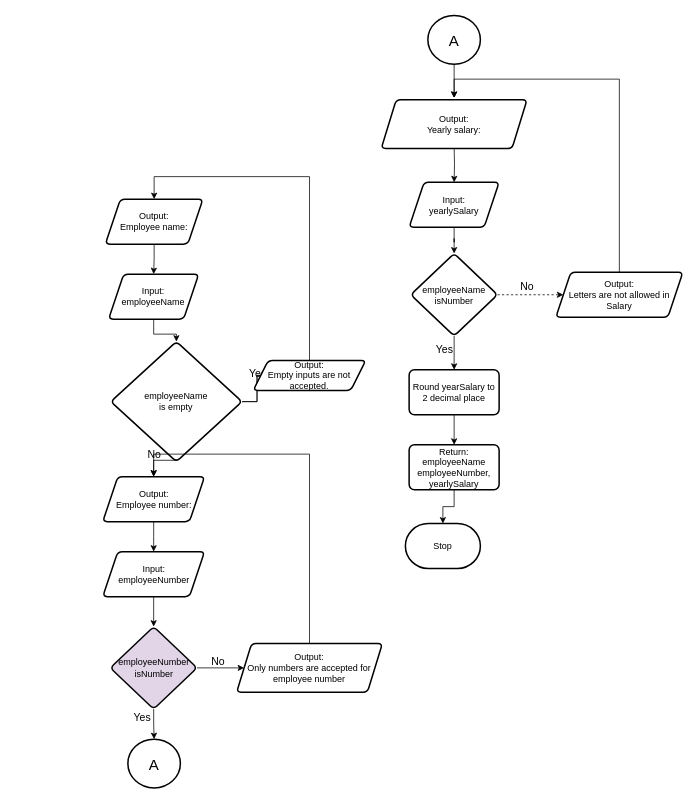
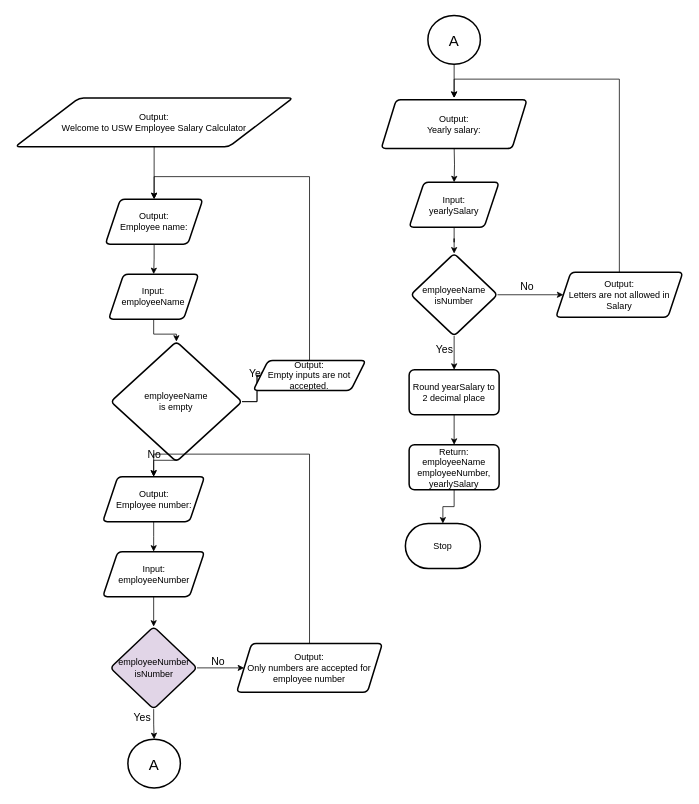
  <mxCell id="0" />
  <mxCell id="1" parent="0" />
+ <mxCell id="2" value="" style="edgeStyle=orthogonalEdgeStyle;rounded=0;orthogonalLoop=1;jettySize=auto;html=1;" parent="1" source="3" target="5" edge="1"><mxGeometry relative="1" as="geometry" /></mxCell>
+ <mxCell id="3" value="Output:&lt;br&gt;Welcome to USW Employee Salary Calculator" style="shape=parallelogram;html=1;strokeWidth=2;perimeter=parallelogramPerimeter;whiteSpace=wrap;rounded=1;arcSize=12;size=0.23;" parent="1" vertex="1"><mxGeometry x="20.01" y="130" width="370" height="65" as="geometry" /></mxCell>
  <mxCell id="4" value="" style="edgeStyle=orthogonalEdgeStyle;rounded=0;orthogonalLoop=1;jettySize=auto;html=1;" parent="1" source="5" target="11" edge="1"><mxGeometry relative="1" as="geometry" /></mxCell>
  <mxCell id="5" value="Output:&lt;br&gt;Employee name:" style="shape=parallelogram;perimeter=parallelogramPerimeter;whiteSpace=wrap;html=1;fixedSize=1;strokeWidth=2;rounded=1;arcSize=12;" parent="1" vertex="1"><mxGeometry x="140.01" y="265" width="129.99" height="60" as="geometry" /></mxCell>
  <mxCell id="6" value="" style="edgeStyle=orthogonalEdgeStyle;rounded=0;orthogonalLoop=1;jettySize=auto;html=1;" parent="1" source="9" target="15" edge="1"><mxGeometry relative="1" as="geometry" /></mxCell>
  <mxCell id="7" value="" style="edgeStyle=orthogonalEdgeStyle;rounded=0;orthogonalLoop=1;jettySize=auto;html=1;exitX=0.498;exitY=0.989;exitDx=0;exitDy=0;exitPerimeter=0;entryX=0.5;entryY=0;entryDx=0;entryDy=0;" parent="1" source="9" target="17" edge="1"><mxGeometry relative="1" as="geometry"><mxPoint x="204.435" y="605" as="targetPoint" /></mxGeometry></mxCell>
  <mxCell id="8" value="&lt;font style=&quot;font-size: 14px;&quot;&gt;No&lt;/font&gt;" style="edgeLabel;html=1;align=center;verticalAlign=middle;resizable=0;points=[];fontSize=14;labelBackgroundColor=none;" parent="7" vertex="1" connectable="0"><mxGeometry x="-0.223" y="-1" relative="1" as="geometry"><mxPoint x="-10" y="-8" as="offset" /></mxGeometry></mxCell>
  <mxCell id="9" value="employeeName&lt;br&gt;is  empty" style="rhombus;whiteSpace=wrap;html=1;strokeWidth=2;rounded=1;arcSize=12;" parent="1" vertex="1"><mxGeometry x="147.2" y="455" width="175" height="160" as="geometry" /></mxCell>
  <mxCell id="10" value="" style="edgeStyle=orthogonalEdgeStyle;rounded=0;orthogonalLoop=1;jettySize=auto;html=1;" parent="1" source="11" target="9" edge="1"><mxGeometry relative="1" as="geometry" /></mxCell>
  <mxCell id="11" value="Input:&lt;br&gt;employeeName" style="shape=parallelogram;perimeter=parallelogramPerimeter;whiteSpace=wrap;html=1;fixedSize=1;strokeWidth=2;rounded=1;arcSize=12;" parent="1" vertex="1"><mxGeometry x="144.385" y="365" width="120" height="60" as="geometry" /></mxCell>
  <mxCell id="12" value="" style="edgeStyle=orthogonalEdgeStyle;rounded=0;orthogonalLoop=1;jettySize=auto;html=1;" parent="1" source="9" target="15" edge="1"><mxGeometry relative="1" as="geometry"><mxPoint x="395" y="255" as="targetPoint" /><mxPoint x="263" y="510" as="sourcePoint" /></mxGeometry></mxCell>
  <mxCell id="13" value="&lt;font style=&quot;font-size: 14px;&quot;&gt;Yes&lt;/font&gt;" style="edgeLabel;html=1;align=center;verticalAlign=middle;resizable=0;points=[];fontSize=14;labelBackgroundColor=none;" parent="12" vertex="1" connectable="0"><mxGeometry x="-0.226" y="1" relative="1" as="geometry"><mxPoint x="1" y="-11" as="offset" /></mxGeometry></mxCell>
  <mxCell id="14" style="edgeStyle=orthogonalEdgeStyle;rounded=0;orthogonalLoop=1;jettySize=auto;html=1;entryX=0.5;entryY=0;entryDx=0;entryDy=0;exitX=0.5;exitY=0;exitDx=0;exitDy=0;" parent="1" source="15" edge="1"><mxGeometry relative="1" as="geometry"><mxPoint x="380.005" y="479.97" as="sourcePoint" /><mxPoint x="205.005" y="264.97" as="targetPoint" /><Array as="points"><mxPoint x="412" y="235" /><mxPoint x="205" y="235" /></Array></mxGeometry></mxCell>
  <mxCell id="15" value="&lt;div&gt;Output:&lt;/div&gt;&lt;div&gt;Empty inputs are not accepted.&lt;br&gt;&lt;/div&gt;" style="shape=parallelogram;perimeter=parallelogramPerimeter;whiteSpace=wrap;html=1;fixedSize=1;strokeWidth=2;rounded=1;arcSize=12;" parent="1" vertex="1"><mxGeometry x="337.18" y="480" width="150.01" height="40" as="geometry" /></mxCell>
  <mxCell id="16" value="" style="edgeStyle=orthogonalEdgeStyle;rounded=0;orthogonalLoop=1;jettySize=auto;html=1;entryX=0.5;entryY=0;entryDx=0;entryDy=0;" parent="1" source="17" target="19" edge="1"><mxGeometry relative="1" as="geometry"><mxPoint x="204.385" y="725" as="targetPoint" /></mxGeometry></mxCell>
  <mxCell id="17" value="Output:&lt;br&gt;Employee number:" style="shape=parallelogram;perimeter=parallelogramPerimeter;whiteSpace=wrap;html=1;fixedSize=1;strokeWidth=2;rounded=1;arcSize=12;" parent="1" vertex="1"><mxGeometry x="136.58" y="635" width="135.61" height="60" as="geometry" /></mxCell>
  <mxCell id="18" value="" style="edgeStyle=orthogonalEdgeStyle;rounded=0;orthogonalLoop=1;jettySize=auto;html=1;" parent="1" source="19" target="23" edge="1"><mxGeometry relative="1" as="geometry" /></mxCell>
  <mxCell id="19" value="Input:&lt;br&gt;employeeNumber" style="shape=parallelogram;perimeter=parallelogramPerimeter;whiteSpace=wrap;html=1;fixedSize=1;strokeWidth=2;rounded=1;arcSize=12;" parent="1" vertex="1"><mxGeometry x="136.58" y="735" width="135.61" height="60" as="geometry" /></mxCell>
  <mxCell id="20" value="" style="edgeStyle=orthogonalEdgeStyle;rounded=0;orthogonalLoop=1;jettySize=auto;html=1;" parent="1" source="23" target="25" edge="1"><mxGeometry relative="1" as="geometry" /></mxCell>
  <mxCell id="21" value="&lt;div style=&quot;font-size: 14px;&quot;&gt;&lt;font style=&quot;font-size: 14px;&quot;&gt;No&lt;/font&gt;&lt;/div&gt;" style="edgeLabel;html=1;align=center;verticalAlign=middle;resizable=0;points=[];labelBackgroundColor=none;fontSize=14;" parent="20" vertex="1" connectable="0"><mxGeometry x="-0.153" y="1" relative="1" as="geometry"><mxPoint y="-9" as="offset" /></mxGeometry></mxCell>
  <mxCell id="22" value="" style="edgeStyle=orthogonalEdgeStyle;rounded=0;orthogonalLoop=1;jettySize=auto;html=1;" parent="1" source="23" target="26" edge="1"><mxGeometry relative="1" as="geometry" /></mxCell>
  <mxCell id="23" value="employeeNumber&lt;br&gt;isNumber" style="rhombus;whiteSpace=wrap;html=1;strokeWidth=2;rounded=1;arcSize=12;fillColor=#e1d5e7;" parent="1" vertex="1"><mxGeometry x="146.58" y="835" width="115.62" height="110" as="geometry" /></mxCell>
  <mxCell id="24" style="edgeStyle=orthogonalEdgeStyle;rounded=0;orthogonalLoop=1;jettySize=auto;html=1;entryX=0.5;entryY=0;entryDx=0;entryDy=0;" parent="1" source="25" target="17" edge="1"><mxGeometry relative="1" as="geometry"><Array as="points"><mxPoint x="412" y="605" /><mxPoint x="204" y="605" /></Array></mxGeometry></mxCell>
  <mxCell id="25" value="&lt;div&gt;Output:&lt;/div&gt;&lt;div&gt;Only numbers are accepted for employee number&lt;br&gt;&lt;/div&gt;" style="shape=parallelogram;perimeter=parallelogramPerimeter;whiteSpace=wrap;html=1;fixedSize=1;strokeWidth=2;rounded=1;arcSize=12;" parent="1" vertex="1"><mxGeometry x="315" y="857.5" width="194.37" height="65" as="geometry" /></mxCell>
  <mxCell id="26" value="&lt;font style=&quot;font-size: 20px;&quot;&gt;A&lt;/font&gt;" style="ellipse;whiteSpace=wrap;html=1;strokeWidth=2;rounded=1;arcSize=12;" parent="1" vertex="1"><mxGeometry x="170.01" y="985" width="70" height="65" as="geometry" /></mxCell>
  <mxCell id="27" value="" style="edgeStyle=orthogonalEdgeStyle;rounded=0;orthogonalLoop=1;jettySize=auto;html=1;" parent="1" source="28" edge="1"><mxGeometry relative="1" as="geometry"><mxPoint x="605" y="130" as="targetPoint" /></mxGeometry></mxCell>
  <mxCell id="28" value="&lt;font style=&quot;font-size: 20px;&quot;&gt;A&lt;/font&gt;" style="ellipse;whiteSpace=wrap;html=1;strokeWidth=2;rounded=1;arcSize=12;" parent="1" vertex="1"><mxGeometry x="570" y="20" width="70" height="65" as="geometry" /></mxCell>
  <mxCell id="29" value="" style="edgeStyle=orthogonalEdgeStyle;rounded=0;orthogonalLoop=1;jettySize=auto;html=1;" parent="1" target="32" edge="1"><mxGeometry relative="1" as="geometry"><mxPoint x="605.005" y="195" as="sourcePoint" /></mxGeometry></mxCell>
  <mxCell id="30" value="&lt;div&gt;Output:&lt;/div&gt;&lt;div&gt;Yearly salary: &lt;br&gt;&lt;/div&gt;" style="shape=parallelogram;perimeter=parallelogramPerimeter;whiteSpace=wrap;html=1;fixedSize=1;strokeWidth=2;rounded=1;arcSize=12;" parent="1" vertex="1"><mxGeometry x="507.82" y="132.5" width="194.37" height="65" as="geometry" /></mxCell>
  <mxCell id="31" value="" style="edgeStyle=orthogonalEdgeStyle;rounded=0;orthogonalLoop=1;jettySize=auto;html=1;" parent="1" source="32" target="39" edge="1"><mxGeometry relative="1" as="geometry" /></mxCell>
  <mxCell id="32" value="Input:&lt;br&gt;yearlySalary" style="shape=parallelogram;perimeter=parallelogramPerimeter;whiteSpace=wrap;html=1;fixedSize=1;strokeWidth=2;rounded=1;arcSize=12;" parent="1" vertex="1"><mxGeometry x="545.005" y="242.5" width="120" height="60" as="geometry" /></mxCell>
  <mxCell id="33" value="" style="edgeStyle=orthogonalEdgeStyle;rounded=0;orthogonalLoop=1;jettySize=auto;html=1;" parent="1" source="34" target="43" edge="1"><mxGeometry relative="1" as="geometry" /></mxCell>
  <mxCell id="34" value="Round yearSalary to 2 decimal place" style="whiteSpace=wrap;html=1;strokeWidth=2;rounded=1;arcSize=12;" parent="1" vertex="1"><mxGeometry x="545.005" y="492.5" width="120" height="60" as="geometry" /></mxCell>
  <mxCell id="35" value="" style="edgeStyle=orthogonalEdgeStyle;rounded=0;orthogonalLoop=1;jettySize=auto;html=1;" parent="1" source="39" target="34" edge="1"><mxGeometry relative="1" as="geometry" /></mxCell>
  <mxCell id="36" value="Yes" style="edgeLabel;html=1;align=center;verticalAlign=middle;resizable=0;points=[];labelBackgroundColor=none;fontSize=14;" parent="35" vertex="1" connectable="0"><mxGeometry x="-0.227" y="4" relative="1" as="geometry"><mxPoint x="-18" as="offset" /></mxGeometry></mxCell>
- <mxCell id="37" value="" style="edgeStyle=orthogonalEdgeStyle;rounded=0;orthogonalLoop=1;jettySize=auto;html=1;dashed=1;" parent="1" source="39" target="41" edge="1"><mxGeometry relative="1" as="geometry" /></mxCell>
+ <mxCell id="37" value="" style="edgeStyle=orthogonalEdgeStyle;rounded=0;orthogonalLoop=1;jettySize=auto;html=1;" parent="1" source="39" target="41" edge="1"><mxGeometry relative="1" as="geometry" /></mxCell>
  <mxCell id="38" value="No" style="edgeLabel;html=1;align=center;verticalAlign=middle;resizable=0;points=[];fontSize=14;labelBackgroundColor=none;" parent="37" vertex="1" connectable="0"><mxGeometry x="-0.177" y="2" relative="1" as="geometry"><mxPoint x="3" y="-10" as="offset" /></mxGeometry></mxCell>
  <mxCell id="39" value="employeeName&lt;br&gt;isNumber " style="rhombus;whiteSpace=wrap;html=1;strokeWidth=2;rounded=1;arcSize=12;" parent="1" vertex="1"><mxGeometry x="547.2" y="337.5" width="115.62" height="110" as="geometry" /></mxCell>
  <mxCell id="40" style="edgeStyle=orthogonalEdgeStyle;rounded=0;orthogonalLoop=1;jettySize=auto;html=1;entryX=0.5;entryY=0;entryDx=0;entryDy=0;" parent="1" source="41" edge="1"><mxGeometry relative="1" as="geometry"><mxPoint x="605.005" y="130" as="targetPoint" /><Array as="points"><mxPoint x="825" y="105" /><mxPoint x="605" y="105" /></Array></mxGeometry></mxCell>
  <mxCell id="41" value="Output:&lt;br&gt;Letters are not allowed in Salary" style="shape=parallelogram;perimeter=parallelogramPerimeter;whiteSpace=wrap;html=1;fixedSize=1;strokeWidth=2;rounded=1;arcSize=12;" parent="1" vertex="1"><mxGeometry x="740.63" y="362.5" width="169.37" height="60" as="geometry" /></mxCell>
  <mxCell id="42" value="" style="edgeStyle=orthogonalEdgeStyle;rounded=0;orthogonalLoop=1;jettySize=auto;html=1;" parent="1" source="43" target="44" edge="1"><mxGeometry relative="1" as="geometry" /></mxCell>
  <mxCell id="43" value="Return:&lt;br&gt;employeeName&lt;br&gt;employeeNumber,&lt;br&gt;yearlySalary" style="whiteSpace=wrap;html=1;strokeWidth=2;rounded=1;arcSize=12;" parent="1" vertex="1"><mxGeometry x="545.005" y="592.5" width="120" height="60" as="geometry" /></mxCell>
  <mxCell id="44" value="Stop" style="strokeWidth=2;html=1;shape=mxgraph.flowchart.terminator;whiteSpace=wrap;" parent="1" vertex="1"><mxGeometry x="540.01" y="697.5" width="100" height="60" as="geometry" /></mxCell>
  <mxCell id="45" value="Yes" style="edgeLabel;html=1;align=center;verticalAlign=middle;resizable=0;points=[];labelBackgroundColor=none;fontSize=14;" parent="1" vertex="1" connectable="0"><mxGeometry x="189.003" y="957" as="geometry"><mxPoint x="-1" y="-2" as="offset" /></mxGeometry></mxCell>
